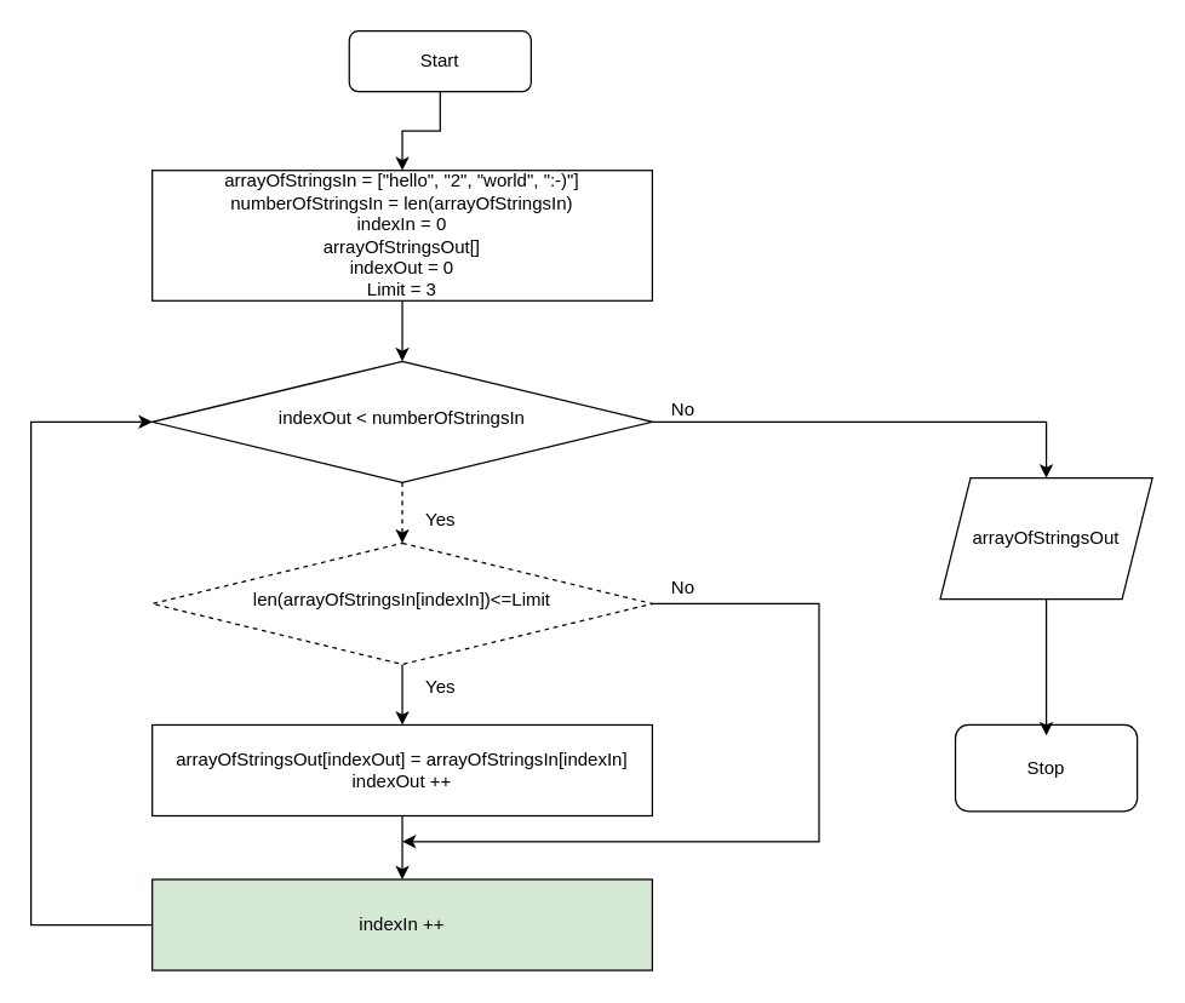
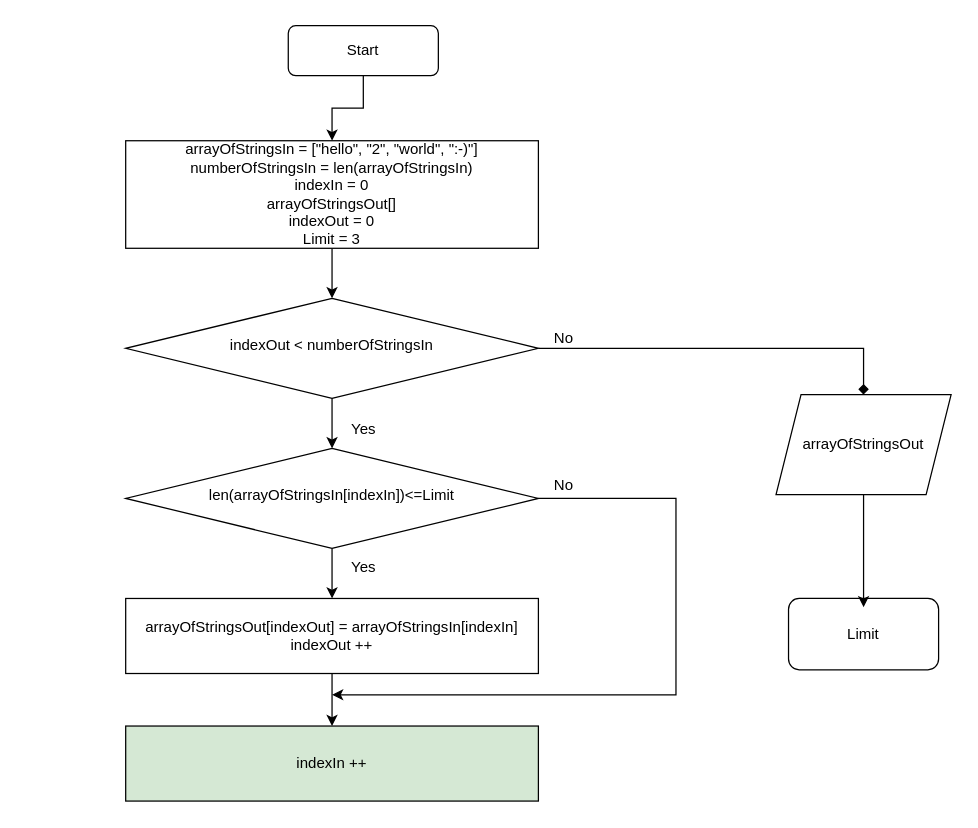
  <mxCell id="0" />
  <mxCell id="1" parent="0" />
  <mxCell id="2" value="" style="edgeStyle=orthogonalEdgeStyle;rounded=0;orthogonalLoop=1;jettySize=auto;html=1;" edge="1" parent="1" source="3" target="6"><mxGeometry relative="1" as="geometry" /></mxCell>
  <mxCell id="3" value="arrayOfStringsIn = [&quot;hello&quot;, &quot;2&quot;, &quot;world&quot;, &quot;:-)&quot;&lt;span style=&quot;background-color: initial;&quot;&gt;]&lt;/span&gt;&lt;br&gt;numberOfStringsIn = len(arrayOfStringsIn)&lt;br&gt;indexIn = 0&lt;br&gt;arrayOfStringsOut[]&lt;br&gt;indexOut = 0&lt;br&gt;Limit = 3" style="rounded=0;whiteSpace=wrap;html=1;" vertex="1" parent="1"><mxGeometry x="100" y="112" width="330" height="86" as="geometry" /></mxCell>
- <mxCell id="4" value="" style="edgeStyle=orthogonalEdgeStyle;rounded=0;orthogonalLoop=1;jettySize=auto;html=1;dashed=1;" edge="1" parent="1" source="6" target="13"><mxGeometry relative="1" as="geometry" /></mxCell>
- <mxCell id="5" style="edgeStyle=orthogonalEdgeStyle;rounded=0;orthogonalLoop=1;jettySize=auto;html=1;entryX=0.5;entryY=0;entryDx=0;entryDy=0;" edge="1" parent="1" source="6" target="21"><mxGeometry relative="1" as="geometry" /></mxCell>
+ <mxCell id="4" value="" style="edgeStyle=orthogonalEdgeStyle;rounded=0;orthogonalLoop=1;jettySize=auto;html=1;" edge="1" parent="1" source="6" target="13"><mxGeometry relative="1" as="geometry" /></mxCell>
+ <mxCell id="5" style="edgeStyle=orthogonalEdgeStyle;rounded=0;orthogonalLoop=1;jettySize=auto;html=1;entryX=0.5;entryY=0;entryDx=0;entryDy=0;endArrow=diamond;" edge="1" parent="1" source="6" target="21"><mxGeometry relative="1" as="geometry" /></mxCell>
  <mxCell id="6" value="indexOut &amp;lt; numberOfStringsIn" style="rhombus;whiteSpace=wrap;html=1;shadow=0;fontFamily=Helvetica;fontSize=12;align=center;strokeWidth=1;spacing=6;spacingTop=-4;" vertex="1" parent="1"><mxGeometry x="100" y="238" width="330" height="80" as="geometry" /></mxCell>
  <mxCell id="7" value="" style="edgeStyle=orthogonalEdgeStyle;rounded=0;orthogonalLoop=1;jettySize=auto;html=1;" edge="1" parent="1" source="8" target="16"><mxGeometry relative="1" as="geometry" /></mxCell>
  <mxCell id="8" value="arrayOfStringsOut[indexOut] = arrayOfStringsIn[indexIn]&lt;br&gt;indexOut ++" style="rounded=0;whiteSpace=wrap;html=1;" vertex="1" parent="1"><mxGeometry x="100" y="478" width="330" height="60" as="geometry" /></mxCell>
  <mxCell id="9" value="" style="edgeStyle=orthogonalEdgeStyle;rounded=0;orthogonalLoop=1;jettySize=auto;html=1;" edge="1" parent="1" source="10" target="3"><mxGeometry relative="1" as="geometry" /></mxCell>
  <mxCell id="10" value="Start" style="rounded=1;whiteSpace=wrap;html=1;fontSize=12;glass=0;strokeWidth=1;shadow=0;" vertex="1" parent="1"><mxGeometry x="230" y="20" width="120" height="40" as="geometry" /></mxCell>
  <mxCell id="11" value="" style="edgeStyle=orthogonalEdgeStyle;rounded=0;orthogonalLoop=1;jettySize=auto;html=1;" edge="1" parent="1" source="13" target="8"><mxGeometry relative="1" as="geometry" /></mxCell>
  <mxCell id="12" style="edgeStyle=orthogonalEdgeStyle;rounded=0;orthogonalLoop=1;jettySize=auto;html=1;" edge="1" parent="1" source="13"><mxGeometry relative="1" as="geometry"><mxPoint x="265" y="555" as="targetPoint" /><Array as="points"><mxPoint x="540" y="398" /><mxPoint x="540" y="555" /></Array></mxGeometry></mxCell>
- <mxCell id="13" value="len(arrayOfStringsIn[indexIn])&amp;lt;=Limit" style="rhombus;whiteSpace=wrap;html=1;shadow=0;fontFamily=Helvetica;fontSize=12;align=center;strokeWidth=1;spacing=6;spacingTop=-4;dashed=1;" vertex="1" parent="1"><mxGeometry x="100" y="358" width="330" height="80" as="geometry" /></mxCell>
+ <mxCell id="13" value="len(arrayOfStringsIn[indexIn])&amp;lt;=Limit" style="rhombus;whiteSpace=wrap;html=1;shadow=0;fontFamily=Helvetica;fontSize=12;align=center;strokeWidth=1;spacing=6;spacingTop=-4;" vertex="1" parent="1"><mxGeometry x="100" y="358" width="330" height="80" as="geometry" /></mxCell>
  <mxCell id="14" value="Yes" style="text;html=1;align=center;verticalAlign=middle;resizable=0;points=[];autosize=1;strokeColor=none;fillColor=none;" vertex="1" parent="1"><mxGeometry x="270" y="328" width="40" height="30" as="geometry" /></mxCell>
- <mxCell id="15" style="edgeStyle=orthogonalEdgeStyle;rounded=0;orthogonalLoop=1;jettySize=auto;html=1;entryX=0;entryY=0.5;entryDx=0;entryDy=0;" edge="1" parent="1" source="16" target="6"><mxGeometry relative="1" as="geometry"><Array as="points"><mxPoint x="20" y="610" /><mxPoint x="20" y="278" /></Array></mxGeometry></mxCell>
  <mxCell id="16" value="indexIn ++" style="rounded=0;whiteSpace=wrap;html=1;fillColor=#d5e8d4;" vertex="1" parent="1"><mxGeometry x="100" y="580" width="330" height="60" as="geometry" /></mxCell>
  <mxCell id="17" value="Yes" style="text;html=1;align=center;verticalAlign=middle;resizable=0;points=[];autosize=1;strokeColor=none;fillColor=none;" vertex="1" parent="1"><mxGeometry x="270" y="438" width="40" height="30" as="geometry" /></mxCell>
- <mxCell id="18" value="Stop" style="rounded=1;whiteSpace=wrap;html=1;fontSize=12;glass=0;strokeWidth=1;shadow=0;" vertex="1" parent="1"><mxGeometry x="630" y="478" width="120" height="57" as="geometry" /></mxCell>
+ <mxCell id="18" value="Limit" style="rounded=1;whiteSpace=wrap;html=1;fontSize=12;glass=0;strokeWidth=1;shadow=0;" vertex="1" parent="1"><mxGeometry x="630" y="478" width="120" height="57" as="geometry" /></mxCell>
  <mxCell id="19" value="No" style="text;html=1;align=center;verticalAlign=middle;resizable=0;points=[];autosize=1;strokeColor=none;fillColor=none;" vertex="1" parent="1"><mxGeometry x="430" y="373" width="40" height="30" as="geometry" /></mxCell>
  <mxCell id="20" style="edgeStyle=orthogonalEdgeStyle;rounded=0;orthogonalLoop=1;jettySize=auto;html=1;" edge="1" parent="1" source="21"><mxGeometry relative="1" as="geometry"><mxPoint x="690" y="485" as="targetPoint" /></mxGeometry></mxCell>
  <mxCell id="21" value="arrayOfStringsOut" style="shape=parallelogram;perimeter=parallelogramPerimeter;whiteSpace=wrap;html=1;fixedSize=1;" vertex="1" parent="1"><mxGeometry x="620" y="315" width="140" height="80" as="geometry" /></mxCell>
  <mxCell id="22" value="No" style="text;html=1;align=center;verticalAlign=middle;resizable=0;points=[];autosize=1;strokeColor=none;fillColor=none;" vertex="1" parent="1"><mxGeometry x="430" y="255" width="40" height="30" as="geometry" /></mxCell>
